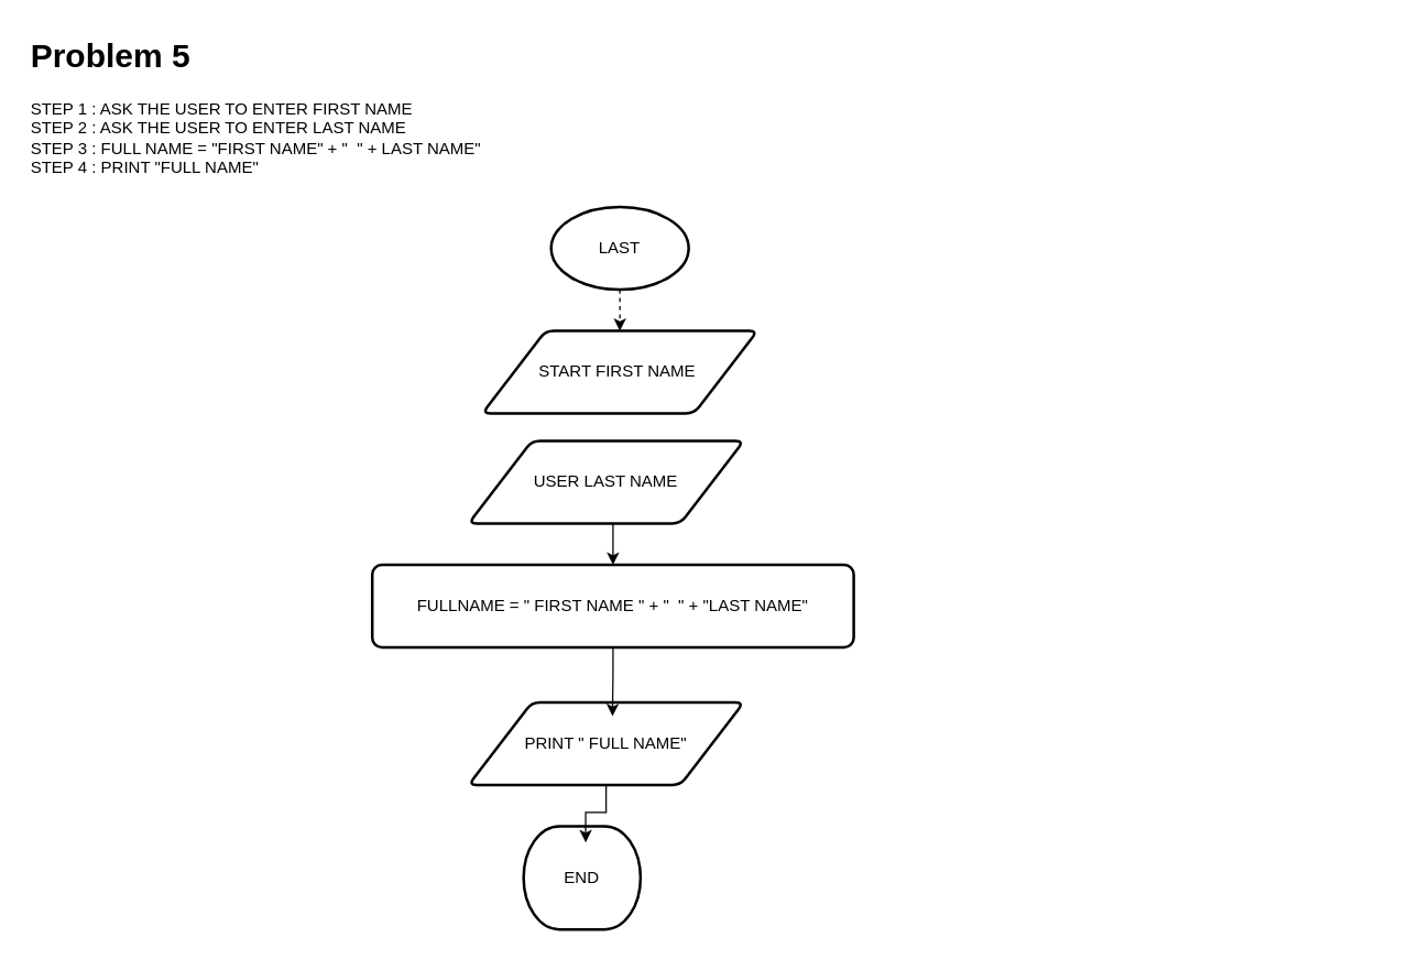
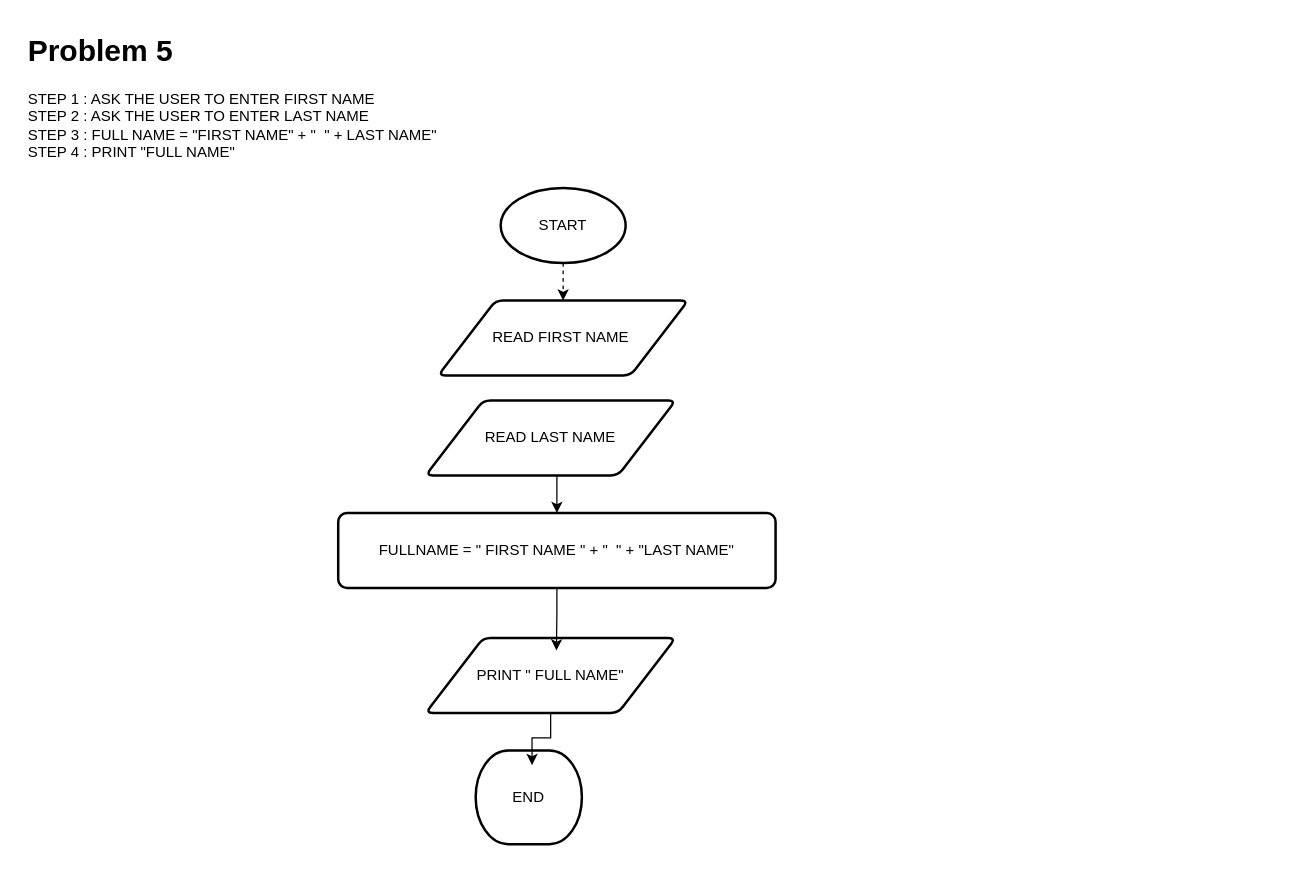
  <mxCell id="0" />
  <mxCell id="1" parent="0" />
  <mxCell id="2" value="&lt;h1 style=&quot;margin-top: 0px;&quot;&gt;&lt;span style=&quot;background-color: initial;&quot;&gt;Problem 5&lt;/span&gt;&lt;/h1&gt;&lt;div&gt;&lt;span style=&quot;background-color: initial;&quot;&gt;STEP 1 : ASK THE USER TO ENTER FIRST NAME&lt;/span&gt;&lt;/div&gt;&lt;div&gt;STEP 2 : ASK THE USER TO ENTER LAST NAME&amp;nbsp;&lt;/div&gt;&lt;div&gt;STEP 3 : FULL NAME = &quot;FIRST NAME&quot; + &quot;&amp;nbsp; &quot; + LAST NAME&quot;&lt;/div&gt;&lt;div&gt;STEP 4 : PRINT &quot;FULL NAME&quot;&lt;/div&gt;" style="text;html=1;whiteSpace=wrap;overflow=hidden;rounded=0;" vertex="1" parent="1"><mxGeometry x="20" y="20" width="990" height="130" as="geometry" /></mxCell>
  <mxCell id="3" style="edgeStyle=orthogonalEdgeStyle;rounded=0;orthogonalLoop=1;jettySize=auto;html=1;exitX=0.5;exitY=1;exitDx=0;exitDy=0;exitPerimeter=0;entryX=0.5;entryY=0;entryDx=0;entryDy=0;dashed=1;" edge="1" parent="1" source="4" target="5"><mxGeometry relative="1" as="geometry" /></mxCell>
- <mxCell id="4" value="LAST" style="strokeWidth=2;html=1;shape=mxgraph.flowchart.start_1;whiteSpace=wrap;" vertex="1" parent="1"><mxGeometry x="400" y="150" width="100" height="60" as="geometry" /></mxCell>
- <mxCell id="5" value="START FIRST NAME&amp;nbsp;" style="shape=parallelogram;html=1;strokeWidth=2;perimeter=parallelogramPerimeter;whiteSpace=wrap;rounded=1;arcSize=12;size=0.23;" vertex="1" parent="1"><mxGeometry x="350" y="240" width="200" height="60" as="geometry" /></mxCell>
+ <mxCell id="4" value="START" style="strokeWidth=2;html=1;shape=mxgraph.flowchart.start_1;whiteSpace=wrap;" vertex="1" parent="1"><mxGeometry x="400" y="150" width="100" height="60" as="geometry" /></mxCell>
+ <mxCell id="5" value="READ FIRST NAME&amp;nbsp;" style="shape=parallelogram;html=1;strokeWidth=2;perimeter=parallelogramPerimeter;whiteSpace=wrap;rounded=1;arcSize=12;size=0.23;" vertex="1" parent="1"><mxGeometry x="350" y="240" width="200" height="60" as="geometry" /></mxCell>
  <mxCell id="6" style="edgeStyle=orthogonalEdgeStyle;rounded=0;orthogonalLoop=1;jettySize=auto;html=1;exitX=0.5;exitY=1;exitDx=0;exitDy=0;entryX=0.5;entryY=0;entryDx=0;entryDy=0;" edge="1" parent="1" source="7" target="8"><mxGeometry relative="1" as="geometry" /></mxCell>
- <mxCell id="7" value="USER LAST NAME" style="shape=parallelogram;html=1;strokeWidth=2;perimeter=parallelogramPerimeter;whiteSpace=wrap;rounded=1;arcSize=12;size=0.23;" vertex="1" parent="1"><mxGeometry x="340" y="320" width="200" height="60" as="geometry" /></mxCell>
+ <mxCell id="7" value="READ LAST NAME" style="shape=parallelogram;html=1;strokeWidth=2;perimeter=parallelogramPerimeter;whiteSpace=wrap;rounded=1;arcSize=12;size=0.23;" vertex="1" parent="1"><mxGeometry x="340" y="320" width="200" height="60" as="geometry" /></mxCell>
  <mxCell id="8" value="FULLNAME = &quot; FIRST NAME &quot; + &quot;&amp;nbsp; &quot; + &quot;LAST NAME&quot;" style="rounded=1;whiteSpace=wrap;html=1;absoluteArcSize=1;arcSize=14;strokeWidth=2;" vertex="1" parent="1"><mxGeometry x="270" y="410" width="350" height="60" as="geometry" /></mxCell>
  <mxCell id="9" value="PRINT &quot; FULL NAME&quot;" style="shape=parallelogram;html=1;strokeWidth=2;perimeter=parallelogramPerimeter;whiteSpace=wrap;rounded=1;arcSize=12;size=0.23;" vertex="1" parent="1"><mxGeometry x="340" y="510" width="200" height="60" as="geometry" /></mxCell>
  <mxCell id="10" value="END" style="strokeWidth=2;html=1;shape=mxgraph.flowchart.terminator;whiteSpace=wrap;" vertex="1" parent="1"><mxGeometry x="380" y="600" width="85" height="75" as="geometry" /></mxCell>
  <mxCell id="11" style="edgeStyle=orthogonalEdgeStyle;rounded=0;orthogonalLoop=1;jettySize=auto;html=1;exitX=0.5;exitY=1;exitDx=0;exitDy=0;entryX=0.523;entryY=0.167;entryDx=0;entryDy=0;entryPerimeter=0;" edge="1" parent="1" source="8" target="9"><mxGeometry relative="1" as="geometry" /></mxCell>
  <mxCell id="12" style="edgeStyle=orthogonalEdgeStyle;rounded=0;orthogonalLoop=1;jettySize=auto;html=1;exitX=0.5;exitY=1;exitDx=0;exitDy=0;entryX=0.531;entryY=0.157;entryDx=0;entryDy=0;entryPerimeter=0;" edge="1" parent="1" source="9" target="10"><mxGeometry relative="1" as="geometry" /></mxCell>
